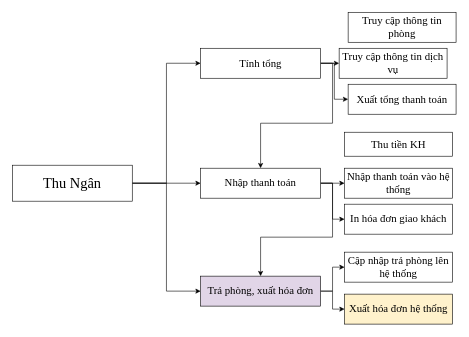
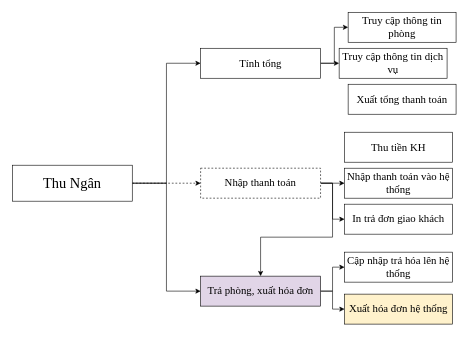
  <mxCell id="0" />
  <mxCell id="1" parent="0" />
  <mxCell id="2" style="edgeStyle=orthogonalEdgeStyle;rounded=0;orthogonalLoop=1;jettySize=auto;html=1;exitX=1;exitY=0.5;exitDx=0;exitDy=0;entryX=0;entryY=0.5;entryDx=0;entryDy=0;fontFamily=Times New Roman;fontSize=18;" parent="1" source="5" target="9" edge="1"><mxGeometry relative="1" as="geometry" /></mxCell>
- <mxCell id="3" style="edgeStyle=orthogonalEdgeStyle;rounded=0;orthogonalLoop=1;jettySize=auto;html=1;exitX=1;exitY=0.5;exitDx=0;exitDy=0;entryX=0;entryY=0.5;entryDx=0;entryDy=0;fontFamily=Times New Roman;fontSize=18;" parent="1" source="5" target="13" edge="1"><mxGeometry relative="1" as="geometry" /></mxCell>
+ <mxCell id="3" style="edgeStyle=orthogonalEdgeStyle;rounded=0;orthogonalLoop=1;jettySize=auto;html=1;exitX=1;exitY=0.5;exitDx=0;exitDy=0;entryX=0;entryY=0.5;entryDx=0;entryDy=0;fontFamily=Times New Roman;fontSize=18;dashed=1;" parent="1" source="5" target="13" edge="1"><mxGeometry relative="1" as="geometry" /></mxCell>
  <mxCell id="4" style="edgeStyle=orthogonalEdgeStyle;rounded=0;orthogonalLoop=1;jettySize=auto;html=1;exitX=1;exitY=0.5;exitDx=0;exitDy=0;entryX=0;entryY=0.5;entryDx=0;entryDy=0;fontFamily=Times New Roman;fontSize=18;" parent="1" source="5" target="16" edge="1"><mxGeometry relative="1" as="geometry" /></mxCell>
  <mxCell id="5" value="&lt;font style=&quot;font-size: 24px&quot;&gt;Thu Ngân&lt;/font&gt;" style="rounded=0;whiteSpace=wrap;html=1;fontFamily=Times New Roman;fontSize=18;" parent="1" vertex="1"><mxGeometry x="20" y="275" width="200" height="60" as="geometry" /></mxCell>
- <mxCell id="6" style="edgeStyle=orthogonalEdgeStyle;rounded=0;orthogonalLoop=1;jettySize=auto;html=1;exitX=1;exitY=0.5;exitDx=0;exitDy=0;fontFamily=Times New Roman;fontSize=18;" parent="1" source="9" target="13" edge="1"><mxGeometry relative="1" as="geometry" /></mxCell>
+ <mxCell id="6" style="edgeStyle=orthogonalEdgeStyle;rounded=0;orthogonalLoop=1;jettySize=auto;html=1;exitX=1;exitY=0.5;exitDx=0;exitDy=0;entryX=0;entryY=0.5;entryDx=0;entryDy=0;fontFamily=Times New Roman;fontSize=18;" parent="1" source="9" target="17" edge="1"><mxGeometry relative="1" as="geometry" /></mxCell>
  <mxCell id="7" style="edgeStyle=orthogonalEdgeStyle;rounded=0;orthogonalLoop=1;jettySize=auto;html=1;exitX=1;exitY=0.5;exitDx=0;exitDy=0;entryX=0;entryY=0.5;entryDx=0;entryDy=0;fontFamily=Times New Roman;fontSize=18;" parent="1" source="9" target="22" edge="1"><mxGeometry relative="1" as="geometry" /></mxCell>
- <mxCell id="8" style="edgeStyle=orthogonalEdgeStyle;rounded=0;orthogonalLoop=1;jettySize=auto;html=1;exitX=1;exitY=0.5;exitDx=0;exitDy=0;entryX=0;entryY=0.5;entryDx=0;entryDy=0;" parent="1" source="9" target="23" edge="1"><mxGeometry relative="1" as="geometry" /></mxCell>
  <mxCell id="9" value="&lt;font&gt;&lt;font style=&quot;font-size: 18px&quot;&gt;Tính tổng&lt;/font&gt;&lt;br&gt;&lt;/font&gt;" style="rounded=0;whiteSpace=wrap;html=1;fontFamily=Times New Roman;fontSize=18;" parent="1" vertex="1"><mxGeometry x="334" y="80" width="200" height="50" as="geometry" /></mxCell>
  <mxCell id="10" style="edgeStyle=orthogonalEdgeStyle;rounded=0;orthogonalLoop=1;jettySize=auto;html=1;exitX=1;exitY=0.5;exitDx=0;exitDy=0;fontFamily=Times New Roman;fontSize=18;" parent="1" source="13" target="16" edge="1"><mxGeometry relative="1" as="geometry" /></mxCell>
  <mxCell id="11" style="edgeStyle=orthogonalEdgeStyle;rounded=0;orthogonalLoop=1;jettySize=auto;html=1;exitX=1;exitY=0.5;exitDx=0;exitDy=0;entryX=0;entryY=0.5;entryDx=0;entryDy=0;fontFamily=Times New Roman;fontSize=18;" parent="1" source="13" target="19" edge="1"><mxGeometry relative="1" as="geometry" /></mxCell>
  <mxCell id="12" style="edgeStyle=orthogonalEdgeStyle;rounded=0;orthogonalLoop=1;jettySize=auto;html=1;exitX=1;exitY=0.5;exitDx=0;exitDy=0;entryX=0;entryY=0.5;entryDx=0;entryDy=0;fontFamily=Times New Roman;fontSize=18;" parent="1" source="13" target="20" edge="1"><mxGeometry relative="1" as="geometry" /></mxCell>
- <mxCell id="13" value="&lt;font&gt;&lt;font style=&quot;font-size: 18px&quot;&gt;Nhập thanh toán&lt;/font&gt;&lt;br&gt;&lt;/font&gt;" style="rounded=0;whiteSpace=wrap;html=1;fontFamily=Times New Roman;fontSize=18;" parent="1" vertex="1"><mxGeometry x="334" y="280" width="200" height="50" as="geometry" /></mxCell>
+ <mxCell id="13" value="&lt;font&gt;&lt;font style=&quot;font-size: 18px&quot;&gt;Nhập thanh toán&lt;/font&gt;&lt;br&gt;&lt;/font&gt;" style="rounded=0;whiteSpace=wrap;html=1;fontFamily=Times New Roman;fontSize=18;dashed=1;" parent="1" vertex="1"><mxGeometry x="334" y="280" width="200" height="50" as="geometry" /></mxCell>
  <mxCell id="14" style="edgeStyle=orthogonalEdgeStyle;rounded=0;orthogonalLoop=1;jettySize=auto;html=1;exitX=1;exitY=0.5;exitDx=0;exitDy=0;entryX=0;entryY=0.5;entryDx=0;entryDy=0;fontFamily=Times New Roman;fontSize=18;" parent="1" source="16" target="21" edge="1"><mxGeometry relative="1" as="geometry" /></mxCell>
  <mxCell id="15" style="edgeStyle=orthogonalEdgeStyle;rounded=0;orthogonalLoop=1;jettySize=auto;html=1;exitX=1;exitY=0.5;exitDx=0;exitDy=0;entryX=0;entryY=0.5;entryDx=0;entryDy=0;" parent="1" source="16" target="24" edge="1"><mxGeometry relative="1" as="geometry" /></mxCell>
  <mxCell id="16" value="&lt;font&gt;Trả phòng, xuất hóa đơn&lt;br&gt;&lt;/font&gt;" style="rounded=0;whiteSpace=wrap;html=1;fontFamily=Times New Roman;fontSize=18;fillColor=#e1d5e7;" parent="1" vertex="1"><mxGeometry x="334" y="460" width="200" height="50" as="geometry" /></mxCell>
  <mxCell id="17" value="&lt;font&gt;&lt;font style=&quot;font-size: 18px&quot;&gt;Truy cập thông tin phòng&lt;/font&gt;&lt;br&gt;&lt;/font&gt;" style="rounded=0;whiteSpace=wrap;html=1;fontFamily=Times New Roman;fontSize=18;" parent="1" vertex="1"><mxGeometry x="580" width="180" height="50" as="geometry" y="20" /></mxCell>
- <mxCell id="18" value="&lt;font&gt;Thu tiền KH&lt;br&gt;&lt;/font&gt;" style="rounded=0;whiteSpace=wrap;html=1;fontFamily=Times New Roman;fontSize=18;" parent="1" vertex="1"><mxGeometry x="574" y="220" width="180" height="40" as="geometry" /></mxCell>
+ <mxCell id="18" value="&lt;font&gt;Thu tiền KH&lt;br&gt;&lt;/font&gt;" style="rounded=0;whiteSpace=wrap;html=1;fontFamily=Times New Roman;fontSize=18;" parent="1" vertex="1"><mxGeometry x="574" y="220" width="180" height="50" as="geometry" /></mxCell>
  <mxCell id="19" value="&lt;font&gt;Nhập thanh toán vào hệ thống&lt;br&gt;&lt;/font&gt;" style="rounded=0;whiteSpace=wrap;html=1;fontFamily=Times New Roman;fontSize=18;" parent="1" vertex="1"><mxGeometry x="574" y="280" width="180" height="50" as="geometry" /></mxCell>
- <mxCell id="20" value="&lt;font&gt;&lt;font style=&quot;font-size: 18px&quot;&gt;In hóa đơn giao khách&lt;/font&gt;&lt;br&gt;&lt;/font&gt;" style="rounded=0;whiteSpace=wrap;html=1;fontFamily=Times New Roman;fontSize=18;" parent="1" vertex="1"><mxGeometry x="574" y="340" width="180" height="50" as="geometry" /></mxCell>
- <mxCell id="21" value="&lt;font&gt;Cập nhập trả phòng lên hệ thống&lt;br&gt;&lt;/font&gt;" style="rounded=0;whiteSpace=wrap;html=1;fontFamily=Times New Roman;fontSize=18;" parent="1" vertex="1"><mxGeometry x="574" y="420" width="180" height="50" as="geometry" /></mxCell>
+ <mxCell id="20" value="&lt;font&gt;&lt;font style=&quot;font-size: 18px&quot;&gt;In trả đơn giao khách&lt;/font&gt;&lt;br&gt;&lt;/font&gt;" style="rounded=0;whiteSpace=wrap;html=1;fontFamily=Times New Roman;fontSize=18;" parent="1" vertex="1"><mxGeometry x="574" y="340" width="180" height="50" as="geometry" /></mxCell>
+ <mxCell id="21" value="&lt;font&gt;Cập nhập trả hóa lên hệ thống&lt;br&gt;&lt;/font&gt;" style="rounded=0;whiteSpace=wrap;html=1;fontFamily=Times New Roman;fontSize=18;" parent="1" vertex="1"><mxGeometry x="574" y="420" width="180" height="50" as="geometry" /></mxCell>
  <mxCell id="22" value="&lt;font&gt;&lt;font style=&quot;font-size: 18px&quot;&gt;Truy cập thông tin dịch vụ&lt;/font&gt;&lt;br&gt;&lt;/font&gt;" style="rounded=0;whiteSpace=wrap;html=1;fontFamily=Times New Roman;fontSize=18;" parent="1" vertex="1"><mxGeometry x="565" y="80" width="180" height="50" as="geometry" /></mxCell>
  <mxCell id="23" value="&lt;font&gt;Xuất tổng thanh toán&lt;br&gt;&lt;/font&gt;" style="rounded=0;whiteSpace=wrap;html=1;fontFamily=Times New Roman;fontSize=18;" parent="1" vertex="1"><mxGeometry x="580" y="140" width="180" height="50" as="geometry" /></mxCell>
  <mxCell id="24" value="&lt;font&gt;Xuất hóa đơn hệ thống&lt;br&gt;&lt;/font&gt;" style="rounded=0;whiteSpace=wrap;html=1;fontFamily=Times New Roman;fontSize=18;fillColor=#fff2cc;" parent="1" vertex="1"><mxGeometry x="574" y="490" width="180" height="50" as="geometry" /></mxCell>
